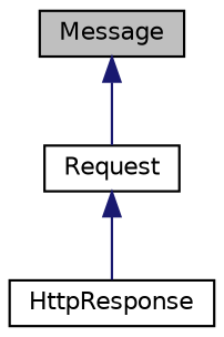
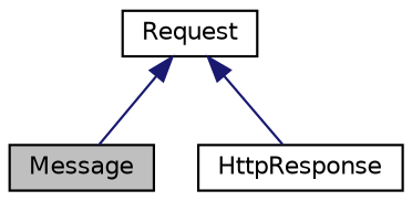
  digraph {
    node [color=black fillcolor=white fontname=Helvetica fontsize=10 shape=record style=filled]
    edge [color=midnightblue dir=back fontname=Helvetica fontsize=10 labelfontname=Helvetica labelfontsize=10 style=solid]
    n1 [fillcolor=grey75 fontcolor=black height=0.2 label=Message width=0.4]
    n2 [height=0.2 label=Request width=0.4]
    n3 [height=0.2 label=HttpResponse width=0.4]
-   n1 -> n2
+   n2 -> n1
    n2 -> n3
  }
